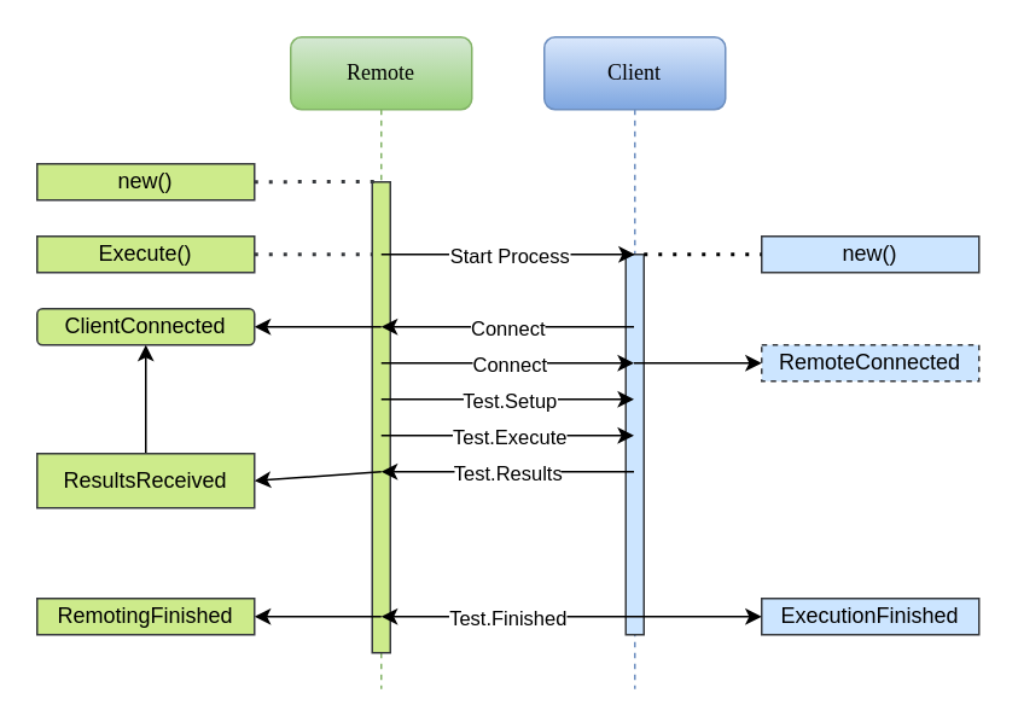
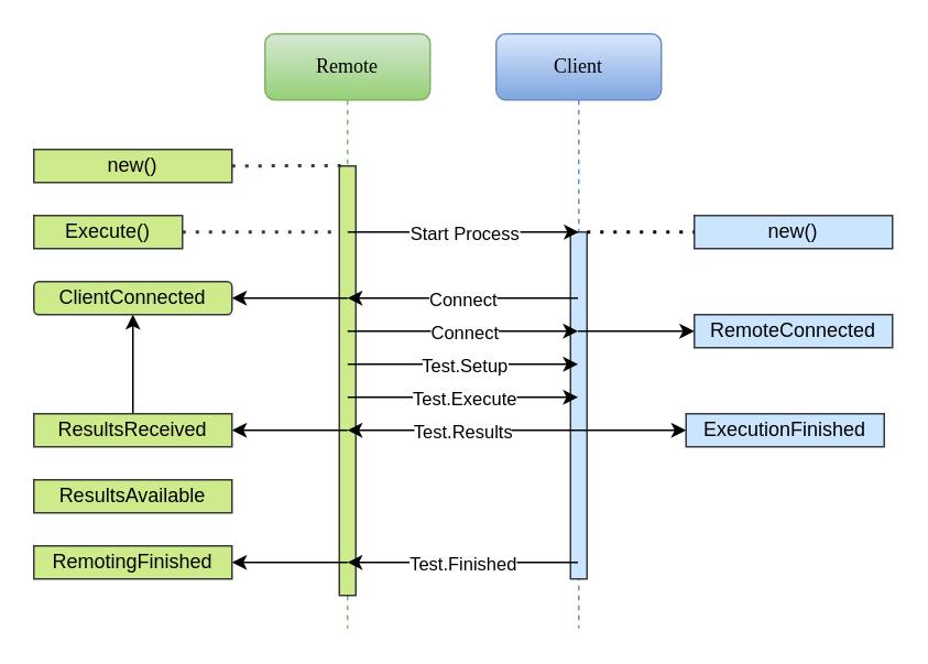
  <mxCell id="0" />
  <mxCell id="1" parent="0" />
  <mxCell id="2" value="Client" style="shape=umlLifeline;perimeter=lifelinePerimeter;whiteSpace=wrap;html=1;container=1;collapsible=0;recursiveResize=0;outlineConnect=0;rounded=1;shadow=0;comic=0;labelBackgroundColor=none;strokeWidth=1;fontFamily=Verdana;fontSize=12;align=center;fillColor=#dae8fc;strokeColor=#6c8ebf;gradientColor=#7ea6e0;" parent="1" vertex="1"><mxGeometry x="300" y="20" width="100" height="360" as="geometry" /></mxCell>
  <mxCell id="3" value="" style="html=1;points=[];perimeter=orthogonalPerimeter;rounded=0;shadow=0;comic=0;labelBackgroundColor=none;strokeWidth=1;fontFamily=Verdana;fontSize=12;align=center;fillColor=#cce5ff;strokeColor=#36393d;" parent="2" vertex="1"><mxGeometry x="45" y="120" width="10" height="210" as="geometry" /></mxCell>
  <mxCell id="4" value="&lt;div&gt;Remote&lt;/div&gt;" style="shape=umlLifeline;perimeter=lifelinePerimeter;whiteSpace=wrap;html=1;container=1;collapsible=0;recursiveResize=0;outlineConnect=0;rounded=1;shadow=0;comic=0;labelBackgroundColor=none;strokeWidth=1;fontFamily=Verdana;fontSize=12;align=center;fillColor=#d5e8d4;strokeColor=#82b366;gradientColor=#97d077;" parent="1" vertex="1"><mxGeometry x="160" y="20" width="100" height="360" as="geometry" /></mxCell>
  <mxCell id="5" value="" style="html=1;points=[];perimeter=orthogonalPerimeter;rounded=0;shadow=0;comic=0;labelBackgroundColor=none;strokeWidth=1;fontFamily=Verdana;fontSize=12;align=center;fillColor=#cdeb8b;strokeColor=#36393d;" parent="4" vertex="1"><mxGeometry x="45" y="80" width="10" height="260" as="geometry" /></mxCell>
  <mxCell id="6" value="" style="endArrow=classic;html=1;" parent="4" edge="1"><mxGeometry relative="1" as="geometry"><mxPoint x="50" y="120" as="sourcePoint" /><mxPoint x="190" y="120" as="targetPoint" /></mxGeometry></mxCell>
  <mxCell id="7" value="&lt;div&gt;Start Process&lt;/div&gt;" style="edgeLabel;resizable=0;html=1;align=center;verticalAlign=middle;" parent="6" connectable="0" vertex="1"><mxGeometry relative="1" as="geometry" /></mxCell>
  <mxCell id="8" value="" style="endArrow=classic;html=1;" edge="1" parent="4" target="2"><mxGeometry relative="1" as="geometry"><mxPoint x="50" y="180" as="sourcePoint" /><mxPoint x="150" y="180" as="targetPoint" /></mxGeometry></mxCell>
  <mxCell id="9" value="Connect" style="edgeLabel;resizable=0;html=1;align=center;verticalAlign=middle;" connectable="0" vertex="1" parent="8"><mxGeometry relative="1" as="geometry" /></mxCell>
  <mxCell id="10" value="" style="endArrow=classic;html=1;entryX=1;entryY=0.5;entryDx=0;entryDy=0;" edge="1" parent="4" target="25"><mxGeometry width="50" height="50" relative="1" as="geometry"><mxPoint x="50" y="160" as="sourcePoint" /><mxPoint x="100" y="110" as="targetPoint" /></mxGeometry></mxCell>
  <mxCell id="11" value="" style="endArrow=classic;html=1;" edge="1" parent="4" target="2"><mxGeometry relative="1" as="geometry"><mxPoint x="50" y="200" as="sourcePoint" /><mxPoint x="150" y="200" as="targetPoint" /></mxGeometry></mxCell>
  <mxCell id="12" value="Test.Setup" style="edgeLabel;resizable=0;html=1;align=center;verticalAlign=middle;" connectable="0" vertex="1" parent="11"><mxGeometry relative="1" as="geometry" /></mxCell>
  <mxCell id="13" value="" style="endArrow=classic;html=1;" edge="1" parent="4" target="2"><mxGeometry relative="1" as="geometry"><mxPoint x="50" y="220" as="sourcePoint" /><mxPoint x="150" y="220" as="targetPoint" /></mxGeometry></mxCell>
  <mxCell id="14" value="Test.Execute" style="edgeLabel;resizable=0;html=1;align=center;verticalAlign=middle;" connectable="0" vertex="1" parent="13"><mxGeometry relative="1" as="geometry" /></mxCell>
  <mxCell id="15" value="new()" style="rounded=0;whiteSpace=wrap;html=1;fillColor=#cdeb8b;strokeColor=#36393d;" parent="1" vertex="1"><mxGeometry x="20" y="90" width="120" height="20" as="geometry" /></mxCell>
- <mxCell id="16" value="Execute()" style="rounded=0;whiteSpace=wrap;html=1;fillColor=#cdeb8b;strokeColor=#36393d;" parent="1" vertex="1"><mxGeometry x="20" y="130" width="120" height="20" as="geometry" /></mxCell>
+ <mxCell id="16" value="Execute()" style="rounded=0;whiteSpace=wrap;html=1;fillColor=#cdeb8b;strokeColor=#36393d;" parent="1" vertex="1"><mxGeometry x="20" y="130" width="90" height="20" as="geometry" /></mxCell>
  <mxCell id="17" value="new()" style="rounded=0;whiteSpace=wrap;html=1;fillColor=#cce5ff;strokeColor=#36393d;" parent="1" vertex="1"><mxGeometry x="420" y="130" width="120" height="20" as="geometry" /></mxCell>
  <mxCell id="18" value="" style="endArrow=none;dashed=1;html=1;dashPattern=1 3;strokeWidth=2;exitX=1;exitY=0.5;exitDx=0;exitDy=0;fillColor=#cdeb8b;strokeColor=#36393d;" parent="1" source="16" edge="1"><mxGeometry width="50" height="50" relative="1" as="geometry"><mxPoint x="90" y="280" as="sourcePoint" /><mxPoint x="205" y="140" as="targetPoint" /><Array as="points"><mxPoint x="160" y="140" /></Array></mxGeometry></mxCell>
  <mxCell id="19" value="" style="endArrow=none;dashed=1;html=1;dashPattern=1 3;strokeWidth=2;entryX=0.45;entryY=-0.001;entryDx=0;entryDy=0;entryPerimeter=0;exitX=1;exitY=0.5;exitDx=0;exitDy=0;fillColor=#cdeb8b;strokeColor=#36393d;" parent="1" source="15" target="5" edge="1"><mxGeometry width="50" height="50" relative="1" as="geometry"><mxPoint x="150" y="120" as="sourcePoint" /><mxPoint x="200" y="70" as="targetPoint" /></mxGeometry></mxCell>
  <mxCell id="20" value="" style="endArrow=none;dashed=1;html=1;dashPattern=1 3;strokeWidth=2;entryX=0;entryY=0.5;entryDx=0;entryDy=0;" parent="1" target="17" edge="1"><mxGeometry width="50" height="50" relative="1" as="geometry"><mxPoint x="355" y="140" as="sourcePoint" /><mxPoint x="330" y="260" as="targetPoint" /></mxGeometry></mxCell>
- <mxCell id="21" value="RemoteConnected" style="rounded=0;whiteSpace=wrap;html=1;fillColor=#cce5ff;strokeColor=#36393d;dashed=1;" parent="1" vertex="1"><mxGeometry x="420" y="190" width="120" height="20" as="geometry" /></mxCell>
- <mxCell id="22" value="ExecutionFinished" style="rounded=0;whiteSpace=wrap;html=1;fillColor=#cce5ff;strokeColor=#36393d;" parent="1" vertex="1"><mxGeometry x="420" y="330" width="120" height="20" as="geometry" /></mxCell>
+ <mxCell id="21" value="RemoteConnected" style="rounded=0;whiteSpace=wrap;html=1;fillColor=#cce5ff;strokeColor=#36393d;" parent="1" vertex="1"><mxGeometry x="420" y="190" width="120" height="20" as="geometry" /></mxCell>
+ <mxCell id="22" value="ExecutionFinished" style="rounded=0;whiteSpace=wrap;html=1;fillColor=#cce5ff;strokeColor=#36393d;" parent="1" vertex="1"><mxGeometry x="415" y="250" width="120" height="20" as="geometry" /></mxCell>
  <mxCell id="23" value="" style="endArrow=classic;html=1;" edge="1" parent="1" source="2"><mxGeometry relative="1" as="geometry"><mxPoint x="320" y="180" as="sourcePoint" /><mxPoint x="210" y="180" as="targetPoint" /></mxGeometry></mxCell>
  <mxCell id="24" value="Connect" style="edgeLabel;resizable=0;html=1;align=center;verticalAlign=middle;" connectable="0" vertex="1" parent="23"><mxGeometry relative="1" as="geometry" /></mxCell>
  <mxCell id="25" value="ClientConnected" style="whiteSpace=wrap;html=1;fillColor=#cdeb8b;strokeColor=#36393d;rounded=1;" vertex="1" parent="1"><mxGeometry x="20" y="170" width="120" height="20" as="geometry" /></mxCell>
  <mxCell id="26" value="" style="endArrow=classic;html=1;" edge="1" parent="1" source="2"><mxGeometry relative="1" as="geometry"><mxPoint x="310" y="260" as="sourcePoint" /><mxPoint x="210" y="260" as="targetPoint" /></mxGeometry></mxCell>
  <mxCell id="27" value="Test.Results" style="edgeLabel;resizable=0;html=1;align=center;verticalAlign=middle;" connectable="0" vertex="1" parent="26"><mxGeometry relative="1" as="geometry" /></mxCell>
  <mxCell id="28" value="" style="endArrow=classic;html=1;" edge="1" parent="1"><mxGeometry relative="1" as="geometry"><mxPoint x="349.5" y="340" as="sourcePoint" /><mxPoint x="210" y="340" as="targetPoint" /></mxGeometry></mxCell>
  <mxCell id="29" value="Test.Finished" style="edgeLabel;resizable=0;html=1;align=center;verticalAlign=middle;" connectable="0" vertex="1" parent="28"><mxGeometry relative="1" as="geometry" /></mxCell>
  <mxCell id="30" value="" style="endArrow=classic;html=1;entryX=1;entryY=0.5;entryDx=0;entryDy=0;" edge="1" parent="1" target="32"><mxGeometry width="50" height="50" relative="1" as="geometry"><mxPoint x="210" y="260" as="sourcePoint" /><mxPoint x="-60" y="130" as="targetPoint" /></mxGeometry></mxCell>
  <mxCell id="31" value="" style="edgeStyle=orthogonalEdgeStyle;rounded=0;orthogonalLoop=1;jettySize=auto;html=1;" edge="1" parent="1" source="32" target="25"><mxGeometry relative="1" as="geometry" /></mxCell>
- <mxCell id="32" value="ResultsReceived" style="rounded=0;whiteSpace=wrap;html=1;fillColor=#cdeb8b;strokeColor=#36393d;" vertex="1" parent="1"><mxGeometry x="20" y="250" width="120" height="30" as="geometry" /></mxCell>
+ <mxCell id="32" value="ResultsReceived" style="rounded=0;whiteSpace=wrap;html=1;fillColor=#cdeb8b;strokeColor=#36393d;" vertex="1" parent="1"><mxGeometry x="20" y="250" width="120" height="20" as="geometry" /></mxCell>
  <mxCell id="33" value="" style="endArrow=classic;html=1;entryX=1;entryY=0.5;entryDx=0;entryDy=0;" edge="1" parent="1" target="34"><mxGeometry width="50" height="50" relative="1" as="geometry"><mxPoint x="210" y="340" as="sourcePoint" /><mxPoint x="-60" y="210" as="targetPoint" /></mxGeometry></mxCell>
  <mxCell id="34" value="RemotingFinished" style="rounded=0;whiteSpace=wrap;html=1;fillColor=#cdeb8b;strokeColor=#36393d;" vertex="1" parent="1"><mxGeometry x="20" y="330" width="120" height="20" as="geometry" /></mxCell>
+ <mxCell id="35" value="ResultsAvailable" style="rounded=0;whiteSpace=wrap;html=1;fillColor=#cdeb8b;strokeColor=#36393d;" vertex="1" parent="1"><mxGeometry x="20" y="290" width="120" height="20" as="geometry" /></mxCell>
  <mxCell id="36" value="" style="endArrow=classic;html=1;entryX=0;entryY=0.5;entryDx=0;entryDy=0;" parent="1" target="21" edge="1" source="2"><mxGeometry width="50" height="50" relative="1" as="geometry"><mxPoint x="350" y="220" as="sourcePoint" /><mxPoint x="400" y="170" as="targetPoint" /></mxGeometry></mxCell>
  <mxCell id="37" value="" style="endArrow=classic;html=1;entryX=0;entryY=0.5;entryDx=0;entryDy=0;" parent="1" target="22" edge="1" source="2"><mxGeometry width="50" height="50" relative="1" as="geometry"><mxPoint x="350" y="360" as="sourcePoint" /><mxPoint x="400" y="473" as="targetPoint" /></mxGeometry></mxCell>
